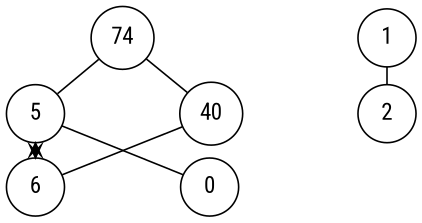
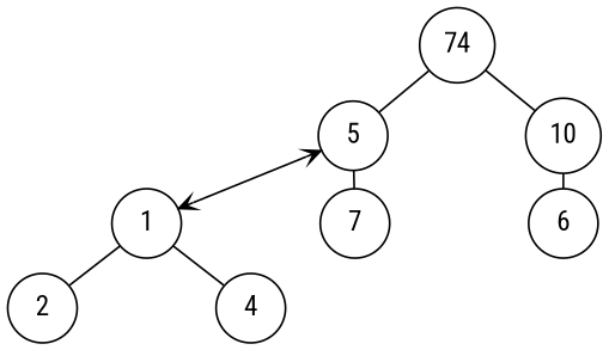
  digraph {
    fontname="Roboto Condensed"
    nodesep=1
    ordering=out
    ranksep=0.1
    node [fontname="Roboto Condensed" shape=circle]
    edge [arrowhead=none arrowsize=0.8 arrowtail=none fontname="Roboto Condensed"]
    n1 [label=74]
    n2 [label=5]
-   10 [label=40]
+   10
    1
-   7 [label=0]
+   7
    n6 [label=6]
    2
+   4
    n1 -> n2
    n1 -> 10
-   n2 -> n6 [arrowhead=vee arrowtail=vee dir=both]
+   n2 -> 1 [arrowhead=vee arrowtail=vee dir=both]
    n2 -> 7
    10 -> n6
    1 -> 2
+   1 -> 4
  }
